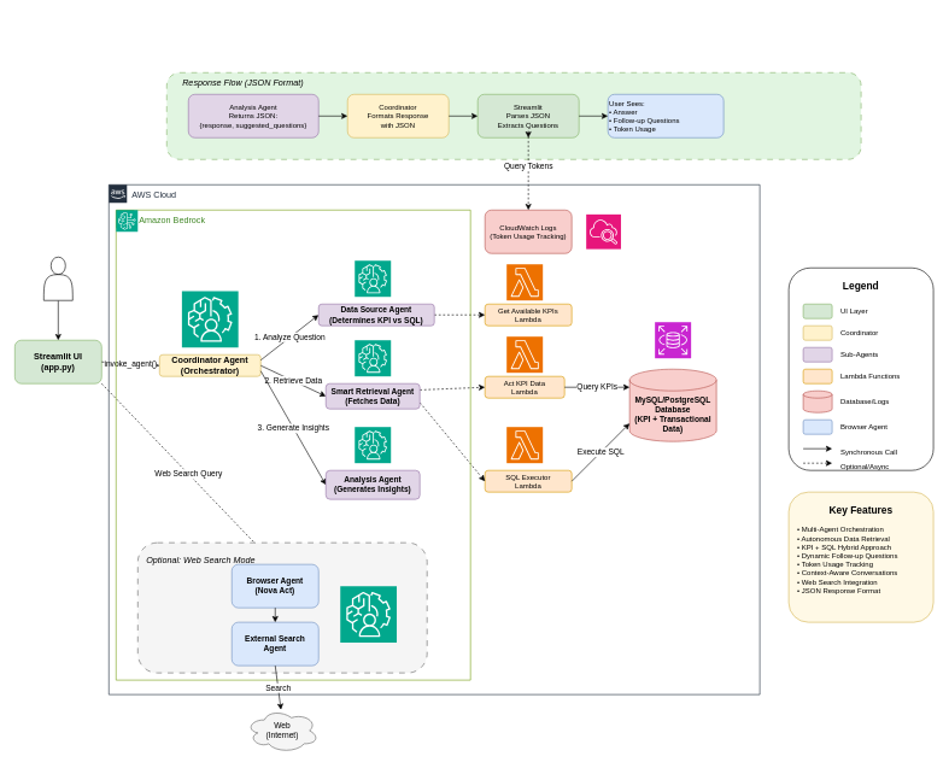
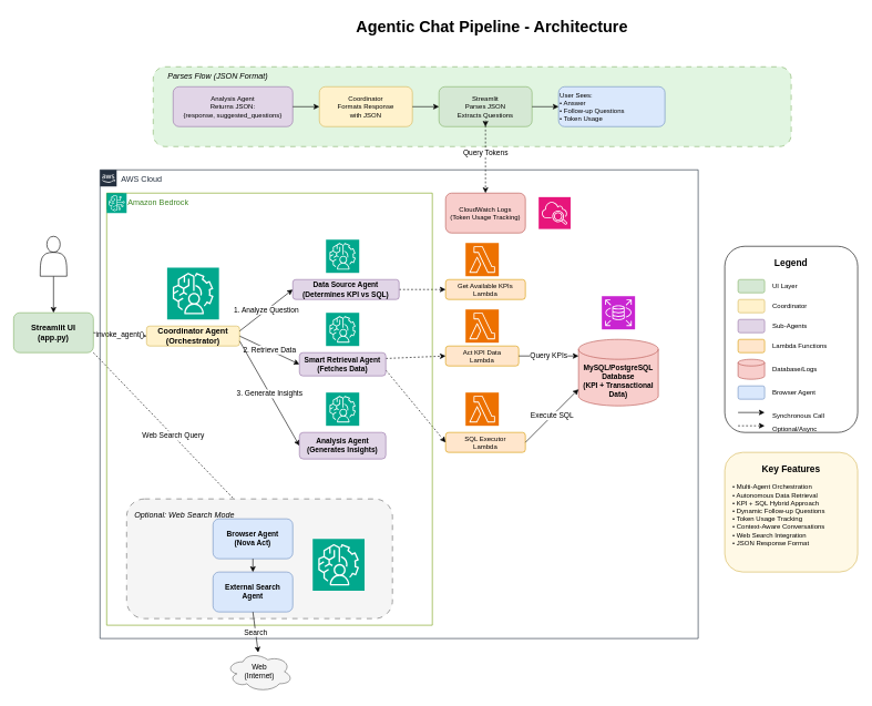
  <mxCell id="0" />
  <mxCell id="1" parent="0" />
+ <mxCell id="2" value="Agentic Chat Pipeline - Architecture" style="text;html=1;strokeColor=none;fillColor=none;align=center;verticalAlign=middle;whiteSpace=wrap;rounded=0;fontSize=24;fontStyle=1" parent="1" vertex="1"><mxGeometry x="440" y="20" width="600" height="40" as="geometry" /></mxCell>
  <mxCell id="3" value="Streamlit UI&#10;(app.py)" style="rounded=1;whiteSpace=wrap;html=1;fillColor=#d5e8d4;strokeColor=#82b366;fontSize=12;fontStyle=1" parent="1" vertex="1"><mxGeometry x="20" y="470" width="120" height="60" as="geometry" /></mxCell>
  <mxCell id="4" value="Coordinator Agent&#10;(Orchestrator)" style="rounded=1;whiteSpace=wrap;html=1;fillColor=#fff2cc;strokeColor=#d6b656;fontSize=12;fontStyle=1" parent="1" vertex="1"><mxGeometry x="220" y="490" width="140" height="30" as="geometry" /></mxCell>
  <mxCell id="5" value="invoke_agent()" style="endArrow=classic;html=1;rounded=0;exitX=1;exitY=0.5;exitDx=0;exitDy=0;entryX=0;entryY=0.5;entryDx=0;entryDy=0;" parent="1" source="3" target="4" edge="1"><mxGeometry relative="1" as="geometry" /></mxCell>
  <mxCell id="6" value="1. Analyze Question" style="endArrow=classic;html=1;rounded=0;exitX=1;exitY=0.25;exitDx=0;exitDy=0;entryX=0;entryY=0.5;entryDx=0;entryDy=0;" parent="1" source="4" target="61" edge="1"><mxGeometry relative="1" as="geometry" /></mxCell>
  <mxCell id="7" value="2. Retrieve Data" style="endArrow=classic;html=1;rounded=0;exitX=1;exitY=0.5;exitDx=0;exitDy=0;entryX=0;entryY=0.5;entryDx=0;entryDy=0;" parent="1" source="4" target="63" edge="1"><mxGeometry relative="1" as="geometry" /></mxCell>
  <mxCell id="8" value="3. Generate Insights" style="endArrow=classic;html=1;rounded=0;exitX=1;exitY=0.75;exitDx=0;exitDy=0;entryX=0;entryY=0.5;entryDx=0;entryDy=0;" parent="1" source="4" target="65" edge="1"><mxGeometry relative="1" as="geometry" /></mxCell>
  <mxCell id="9" value="Get Available KPIs&#10;Lambda" style="rounded=1;whiteSpace=wrap;html=1;fillColor=#ffe6cc;strokeColor=#d79b00;fontSize=10" parent="1" vertex="1"><mxGeometry x="670" y="420" width="120" height="30" as="geometry" /></mxCell>
  <mxCell id="10" value="Act KPI Data&#10;Lambda" style="rounded=1;whiteSpace=wrap;html=1;fillColor=#ffe6cc;strokeColor=#d79b00;fontSize=10" parent="1" vertex="1"><mxGeometry x="670" y="520" width="110" height="30" as="geometry" /></mxCell>
  <mxCell id="11" value="SQL Executor&#10;Lambda" style="rounded=1;whiteSpace=wrap;html=1;fillColor=#ffe6cc;strokeColor=#d79b00;fontSize=10" parent="1" vertex="1"><mxGeometry x="670" y="650" width="120" height="30" as="geometry" /></mxCell>
  <mxCell id="12" value="" style="endArrow=classic;html=1;rounded=0;exitX=1;exitY=0.5;exitDx=0;exitDy=0;entryX=0;entryY=0.5;entryDx=0;entryDy=0;dashed=1;" parent="1" source="61" target="9" edge="1"><mxGeometry relative="1" as="geometry" /></mxCell>
  <mxCell id="13" value="" style="endArrow=classic;html=1;rounded=0;exitX=1;exitY=0.25;exitDx=0;exitDy=0;entryX=0;entryY=0.5;entryDx=0;entryDy=0;dashed=1;" parent="1" source="63" target="10" edge="1"><mxGeometry relative="1" as="geometry" /></mxCell>
  <mxCell id="14" value="" style="endArrow=classic;html=1;rounded=0;exitX=1;exitY=0.75;exitDx=0;exitDy=0;entryX=0;entryY=0.5;entryDx=0;entryDy=0;dashed=1;" parent="1" source="63" target="11" edge="1"><mxGeometry relative="1" as="geometry" /></mxCell>
  <mxCell id="15" value="MySQL/PostgreSQL&#10;Database&#10;(KPI + Transactional Data)" style="shape=cylinder3;whiteSpace=wrap;html=1;boundedLbl=1;backgroundOutline=1;size=15;fillColor=#f8cecc;strokeColor=#b85450;fontSize=11;fontStyle=1" parent="1" vertex="1"><mxGeometry x="870" y="510" width="120" height="100" as="geometry" /></mxCell>
  <mxCell id="16" value="Query KPIs" style="endArrow=classic;html=1;rounded=0;exitX=1;exitY=0.5;exitDx=0;exitDy=0;entryX=0;entryY=0.25;entryDx=0;entryDy=0;entryPerimeter=0;" parent="1" source="10" target="15" edge="1"><mxGeometry relative="1" as="geometry" /></mxCell>
  <mxCell id="17" value="Execute SQL" style="endArrow=classic;html=1;rounded=0;exitX=1;exitY=0.5;exitDx=0;exitDy=0;entryX=0;entryY=0.75;entryDx=0;entryDy=0;entryPerimeter=0;" parent="1" source="11" target="15" edge="1"><mxGeometry relative="1" as="geometry" /></mxCell>
  <mxCell id="18" value="Web Search Query" style="endArrow=classic;html=1;rounded=0;exitX=1;exitY=1;exitDx=0;exitDy=0;entryX=0.5;entryY=0;entryDx=0;entryDy=0;dashed=1;" parent="1" source="3" target="57" edge="1"><mxGeometry relative="1" as="geometry" /></mxCell>
  <mxCell id="19" value="" style="rounded=1;whiteSpace=wrap;html=1;fillColor=#e1f5e1;strokeColor=#82b366;dashed=1;dashPattern=8 8;" parent="1" vertex="1"><mxGeometry x="230" y="100" width="960" height="120" as="geometry" /></mxCell>
- <mxCell id="20" value="Response Flow (JSON Format)" style="text;html=1;strokeColor=none;fillColor=none;align=left;verticalAlign=top;whiteSpace=wrap;rounded=0;fontSize=12;fontStyle=2" parent="1" vertex="1"><mxGeometry x="250" y="100" width="200" height="20" as="geometry" /></mxCell>
+ <mxCell id="20" value="Parses Flow (JSON Format)" style="text;html=1;strokeColor=none;fillColor=none;align=left;verticalAlign=top;whiteSpace=wrap;rounded=0;fontSize=12;fontStyle=2" parent="1" vertex="1"><mxGeometry x="250" y="100" width="200" height="20" as="geometry" /></mxCell>
  <mxCell id="21" value="Analysis Agent&#10;Returns JSON:&#10;{response, suggested_questions}" style="rounded=1;whiteSpace=wrap;html=1;fillColor=#e1d5e7;strokeColor=#9673a6;fontSize=10" parent="1" vertex="1"><mxGeometry x="260" y="130" width="180" height="60" as="geometry" /></mxCell>
  <mxCell id="22" value="Coordinator&#10;Formats Response&#10;with JSON" style="rounded=1;whiteSpace=wrap;html=1;fillColor=#fff2cc;strokeColor=#d6b656;fontSize=10" parent="1" vertex="1"><mxGeometry x="480" y="130" width="140" height="60" as="geometry" /></mxCell>
  <mxCell id="23" value="Streamlit&#10;Parses JSON&#10;Extracts Questions" style="rounded=1;whiteSpace=wrap;html=1;fillColor=#d5e8d4;strokeColor=#82b366;fontSize=10" parent="1" vertex="1"><mxGeometry x="660" y="130" width="140" height="60" as="geometry" /></mxCell>
  <mxCell id="24" value="User Sees:&#10;• Answer&#10;• Follow-up Questions&#10;• Token Usage" style="rounded=1;whiteSpace=wrap;html=1;fillColor=#dae8fc;strokeColor=#6c8ebf;fontSize=10;align=left;" parent="1" vertex="1"><mxGeometry x="840" y="130" width="160" height="60" as="geometry" /></mxCell>
  <mxCell id="25" value="" style="endArrow=classic;html=1;rounded=0;exitX=1;exitY=0.5;exitDx=0;exitDy=0;entryX=0;entryY=0.5;entryDx=0;entryDy=0;" parent="1" source="21" target="22" edge="1"><mxGeometry relative="1" as="geometry" /></mxCell>
  <mxCell id="26" value="" style="endArrow=classic;html=1;rounded=0;exitX=1;exitY=0.5;exitDx=0;exitDy=0;entryX=0;entryY=0.5;entryDx=0;entryDy=0;" parent="1" source="22" target="23" edge="1"><mxGeometry relative="1" as="geometry" /></mxCell>
  <mxCell id="27" value="" style="endArrow=classic;html=1;rounded=0;exitX=1;exitY=0.5;exitDx=0;exitDy=0;entryX=0;entryY=0.5;entryDx=0;entryDy=0;" parent="1" source="23" target="24" edge="1"><mxGeometry relative="1" as="geometry" /></mxCell>
  <mxCell id="28" value="CloudWatch Logs&#10;(Token Usage Tracking)" style="rounded=1;whiteSpace=wrap;html=1;fillColor=#f8cecc;strokeColor=#b85450;fontSize=10" parent="1" vertex="1"><mxGeometry x="670" y="290" width="120" height="60" as="geometry" /></mxCell>
  <mxCell id="29" value="Query Tokens" style="endArrow=classic;startArrow=classic;html=1;rounded=0;entryX=0.5;entryY=0;entryDx=0;entryDy=0;dashed=1;" parent="1" source="23" target="28" edge="1"><mxGeometry relative="1" as="geometry"><Array as="points"><mxPoint x="730" y="180" /></Array><mxPoint x="660" y="120" as="sourcePoint" /></mxGeometry></mxCell>
  <mxCell id="30" value="" style="rounded=1;whiteSpace=wrap;html=1;fillColor=#ffffff;strokeColor=#000000;" parent="1" vertex="1"><mxGeometry x="1090" y="370" width="200" height="280" as="geometry" /></mxCell>
  <mxCell id="31" value="Legend" style="text;html=1;strokeColor=none;fillColor=none;align=center;verticalAlign=middle;whiteSpace=wrap;rounded=0;fontSize=14;fontStyle=1" parent="1" vertex="1"><mxGeometry x="1090" y="380" width="200" height="30" as="geometry" /></mxCell>
  <mxCell id="32" value="" style="rounded=1;whiteSpace=wrap;html=1;fillColor=#d5e8d4;strokeColor=#82b366;" parent="1" vertex="1"><mxGeometry x="1110" y="420" width="40" height="20" as="geometry" /></mxCell>
  <mxCell id="33" value="UI Layer" style="text;html=1;strokeColor=none;fillColor=none;align=left;verticalAlign=middle;whiteSpace=wrap;rounded=0;fontSize=10" parent="1" vertex="1"><mxGeometry x="1160" y="415" width="100" height="30" as="geometry" /></mxCell>
  <mxCell id="34" value="" style="rounded=1;whiteSpace=wrap;html=1;fillColor=#fff2cc;strokeColor=#d6b656;" parent="1" vertex="1"><mxGeometry x="1110" y="450" width="40" height="20" as="geometry" /></mxCell>
  <mxCell id="35" value="Coordinator" style="text;html=1;strokeColor=none;fillColor=none;align=left;verticalAlign=middle;whiteSpace=wrap;rounded=0;fontSize=10" parent="1" vertex="1"><mxGeometry x="1160" y="445" width="100" height="30" as="geometry" /></mxCell>
  <mxCell id="36" value="" style="rounded=1;whiteSpace=wrap;html=1;fillColor=#e1d5e7;strokeColor=#9673a6;" parent="1" vertex="1"><mxGeometry x="1110" y="480" width="40" height="20" as="geometry" /></mxCell>
  <mxCell id="37" value="Sub-Agents" style="text;html=1;strokeColor=none;fillColor=none;align=left;verticalAlign=middle;whiteSpace=wrap;rounded=0;fontSize=10" parent="1" vertex="1"><mxGeometry x="1160" y="475" width="100" height="30" as="geometry" /></mxCell>
  <mxCell id="38" value="" style="rounded=1;whiteSpace=wrap;html=1;fillColor=#ffe6cc;strokeColor=#d79b00;" parent="1" vertex="1"><mxGeometry x="1110" y="510" width="40" height="20" as="geometry" /></mxCell>
  <mxCell id="39" value="Lambda Functions" style="text;html=1;strokeColor=none;fillColor=none;align=left;verticalAlign=middle;whiteSpace=wrap;rounded=0;fontSize=10" parent="1" vertex="1"><mxGeometry x="1160" y="505" width="120" height="30" as="geometry" /></mxCell>
  <mxCell id="40" value="" style="shape=cylinder3;whiteSpace=wrap;html=1;boundedLbl=1;backgroundOutline=1;size=5;fillColor=#f8cecc;strokeColor=#b85450;" parent="1" vertex="1"><mxGeometry x="1110" y="540" width="40" height="30" as="geometry" /></mxCell>
  <mxCell id="41" value="Database/Logs" style="text;html=1;strokeColor=none;fillColor=none;align=left;verticalAlign=middle;whiteSpace=wrap;rounded=0;fontSize=10" parent="1" vertex="1"><mxGeometry x="1160" y="540" width="100" height="30" as="geometry" /></mxCell>
  <mxCell id="42" value="" style="rounded=1;whiteSpace=wrap;html=1;fillColor=#dae8fc;strokeColor=#6c8ebf;" parent="1" vertex="1"><mxGeometry x="1110" y="580" width="40" height="20" as="geometry" /></mxCell>
  <mxCell id="43" value="Browser Agent" style="text;html=1;strokeColor=none;fillColor=none;align=left;verticalAlign=middle;whiteSpace=wrap;rounded=0;fontSize=10" parent="1" vertex="1"><mxGeometry x="1160" y="575" width="100" height="30" as="geometry" /></mxCell>
  <mxCell id="44" value="" style="endArrow=classic;html=1;rounded=0;" parent="1" edge="1"><mxGeometry width="50" height="50" relative="1" as="geometry"><mxPoint x="1110" y="620" as="sourcePoint" /><mxPoint x="1150" y="620" as="targetPoint" /></mxGeometry></mxCell>
  <mxCell id="45" value="Synchronous Call" style="text;html=1;strokeColor=none;fillColor=none;align=left;verticalAlign=middle;whiteSpace=wrap;rounded=0;fontSize=10" parent="1" vertex="1"><mxGeometry x="1160" y="610" width="120" height="30" as="geometry" /></mxCell>
  <mxCell id="46" value="" style="endArrow=classic;html=1;rounded=0;dashed=1;" parent="1" edge="1"><mxGeometry width="50" height="50" relative="1" as="geometry"><mxPoint x="1110" y="640" as="sourcePoint" /><mxPoint x="1150" y="640" as="targetPoint" /></mxGeometry></mxCell>
  <mxCell id="47" value="Optional/Async" style="text;html=1;strokeColor=none;fillColor=none;align=left;verticalAlign=middle;whiteSpace=wrap;rounded=0;fontSize=10" parent="1" vertex="1"><mxGeometry x="1160" y="630" width="100" height="30" as="geometry" /></mxCell>
  <mxCell id="48" value="" style="rounded=1;whiteSpace=wrap;html=1;fillColor=#fff9e6;strokeColor=#d6b656;" parent="1" vertex="1"><mxGeometry x="1090" y="680" width="200" height="180" as="geometry" /></mxCell>
  <mxCell id="49" value="Key Features" style="text;html=1;strokeColor=none;fillColor=none;align=center;verticalAlign=middle;whiteSpace=wrap;rounded=0;fontSize=14;fontStyle=1" parent="1" vertex="1"><mxGeometry x="1090" y="690" width="200" height="30" as="geometry" /></mxCell>
  <mxCell id="50" value="• Multi-Agent Orchestration&#10;• Autonomous Data Retrieval&#10;• KPI + SQL Hybrid Approach&#10;• Dynamic Follow-up Questions&#10;• Token Usage Tracking&#10;• Context-Aware Conversations&#10;• Web Search Integration&#10;• JSON Response Format" style="text;html=1;strokeColor=none;fillColor=none;align=left;verticalAlign=top;whiteSpace=wrap;rounded=0;fontSize=10" parent="1" vertex="1"><mxGeometry x="1100" y="720" width="180" height="130" as="geometry" /></mxCell>
  <mxCell id="51" value="" style="edgeStyle=orthogonalEdgeStyle;rounded=0;orthogonalLoop=1;jettySize=auto;html=1;" edge="1" parent="1" source="52" target="3"><mxGeometry relative="1" as="geometry" /></mxCell>
  <mxCell id="52" value="" style="shape=actor;whiteSpace=wrap;html=1;" vertex="1" parent="1"><mxGeometry x="60" y="355" width="40" height="60" as="geometry" /></mxCell>
  <mxCell id="53" value="" style="sketch=0;points=[[0,0,0],[0.25,0,0],[0.5,0,0],[0.75,0,0],[1,0,0],[0,1,0],[0.25,1,0],[0.5,1,0],[0.75,1,0],[1,1,0],[0,0.25,0],[0,0.5,0],[0,0.75,0],[1,0.25,0],[1,0.5,0],[1,0.75,0]];outlineConnect=0;fontColor=#232F3E;fillColor=#01A88D;strokeColor=#ffffff;dashed=0;verticalLabelPosition=bottom;verticalAlign=top;align=center;html=1;fontSize=12;fontStyle=0;aspect=fixed;shape=mxgraph.aws4.resourceIcon;resIcon=mxgraph.aws4.augmented_ai;" vertex="1" parent="1"><mxGeometry x="251" y="402" width="78" height="78" as="geometry" /></mxCell>
  <mxCell id="54" value="Amazon Bedrock" style="points=[[0,0],[0.25,0],[0.5,0],[0.75,0],[1,0],[1,0.25],[1,0.5],[1,0.75],[1,1],[0.75,1],[0.5,1],[0.25,1],[0,1],[0,0.75],[0,0.5],[0,0.25]];outlineConnect=0;gradientColor=none;html=1;whiteSpace=wrap;fontSize=12;fontStyle=0;container=1;pointerEvents=0;collapsible=0;recursiveResize=0;shape=mxgraph.aws4.group;grIcon=mxgraph.aws4.group_iot_greengrass_deployment;strokeColor=#7AA116;fillColor=none;verticalAlign=top;align=left;spacingLeft=30;fontColor=#3F8624;dashed=0;" vertex="1" parent="1"><mxGeometry x="160" y="290" width="490" height="650" as="geometry" /></mxCell>
  <mxCell id="55" value="" style="rounded=1;whiteSpace=wrap;html=1;fillColor=#f5f5f5;strokeColor=#666666;dashed=1;dashPattern=8 8;" parent="54" vertex="1"><mxGeometry x="30" y="460" width="400" height="180" as="geometry" /></mxCell>
  <mxCell id="56" value="Optional: Web Search Mode" style="text;html=1;strokeColor=none;fillColor=none;align=left;verticalAlign=top;whiteSpace=wrap;rounded=0;fontSize=12;fontStyle=2" parent="54" vertex="1"><mxGeometry x="40" y="470" width="180" height="20" as="geometry" /></mxCell>
  <mxCell id="57" value="Browser Agent&#10;(Nova Act)" style="rounded=1;whiteSpace=wrap;html=1;fillColor=#dae8fc;strokeColor=#6c8ebf;fontSize=11;fontStyle=1" parent="54" vertex="1"><mxGeometry x="160" y="490" width="120" height="60" as="geometry" /></mxCell>
  <mxCell id="58" value="External Search&#10;Agent" style="rounded=1;whiteSpace=wrap;html=1;fillColor=#dae8fc;strokeColor=#6c8ebf;fontSize=11;fontStyle=1" parent="54" vertex="1"><mxGeometry x="160" y="570" width="120" height="60" as="geometry" /></mxCell>
  <mxCell id="59" value="" style="endArrow=classic;html=1;rounded=0;exitX=0.5;exitY=1;exitDx=0;exitDy=0;entryX=0.5;entryY=0;entryDx=0;entryDy=0;" parent="54" source="57" target="58" edge="1"><mxGeometry relative="1" as="geometry" /></mxCell>
  <mxCell id="60" value="" style="sketch=0;points=[[0,0,0],[0.25,0,0],[0.5,0,0],[0.75,0,0],[1,0,0],[0,1,0],[0.25,1,0],[0.5,1,0],[0.75,1,0],[1,1,0],[0,0.25,0],[0,0.5,0],[0,0.75,0],[1,0.25,0],[1,0.5,0],[1,0.75,0]];outlineConnect=0;fontColor=#232F3E;fillColor=#01A88D;strokeColor=#ffffff;dashed=0;verticalLabelPosition=bottom;verticalAlign=top;align=center;html=1;fontSize=12;fontStyle=0;aspect=fixed;shape=mxgraph.aws4.resourceIcon;resIcon=mxgraph.aws4.augmented_ai;" vertex="1" parent="54"><mxGeometry x="330" y="70" width="50" height="50" as="geometry" /></mxCell>
  <mxCell id="61" value="Data Source Agent&#10;(Determines KPI vs SQL)" style="rounded=1;whiteSpace=wrap;html=1;fillColor=#e1d5e7;strokeColor=#9673a6;fontSize=11;fontStyle=1" parent="54" vertex="1"><mxGeometry x="280" y="130" width="160" height="30" as="geometry" /></mxCell>
  <mxCell id="62" value="" style="sketch=0;points=[[0,0,0],[0.25,0,0],[0.5,0,0],[0.75,0,0],[1,0,0],[0,1,0],[0.25,1,0],[0.5,1,0],[0.75,1,0],[1,1,0],[0,0.25,0],[0,0.5,0],[0,0.75,0],[1,0.25,0],[1,0.5,0],[1,0.75,0]];outlineConnect=0;fontColor=#232F3E;fillColor=#01A88D;strokeColor=#ffffff;dashed=0;verticalLabelPosition=bottom;verticalAlign=top;align=center;html=1;fontSize=12;fontStyle=0;aspect=fixed;shape=mxgraph.aws4.resourceIcon;resIcon=mxgraph.aws4.augmented_ai;" vertex="1" parent="54"><mxGeometry x="330" y="180" width="50" height="50" as="geometry" /></mxCell>
  <mxCell id="63" value="Smart Retrieval Agent&#10;(Fetches Data)" style="rounded=1;whiteSpace=wrap;html=1;fillColor=#e1d5e7;strokeColor=#9673a6;fontSize=11;fontStyle=1" parent="54" vertex="1"><mxGeometry x="290" y="240" width="130" height="35" as="geometry" /></mxCell>
  <mxCell id="64" value="" style="sketch=0;points=[[0,0,0],[0.25,0,0],[0.5,0,0],[0.75,0,0],[1,0,0],[0,1,0],[0.25,1,0],[0.5,1,0],[0.75,1,0],[1,1,0],[0,0.25,0],[0,0.5,0],[0,0.75,0],[1,0.25,0],[1,0.5,0],[1,0.75,0]];outlineConnect=0;fontColor=#232F3E;fillColor=#01A88D;strokeColor=#ffffff;dashed=0;verticalLabelPosition=bottom;verticalAlign=top;align=center;html=1;fontSize=12;fontStyle=0;aspect=fixed;shape=mxgraph.aws4.resourceIcon;resIcon=mxgraph.aws4.augmented_ai;" vertex="1" parent="54"><mxGeometry x="330" y="300" width="50" height="50" as="geometry" /></mxCell>
  <mxCell id="65" value="Analysis Agent&#10;(Generates Insights)" style="rounded=1;whiteSpace=wrap;html=1;fillColor=#e1d5e7;strokeColor=#9673a6;fontSize=11;fontStyle=1" parent="54" vertex="1"><mxGeometry x="290" y="360" width="130" height="40" as="geometry" /></mxCell>
  <mxCell id="66" value="" style="sketch=0;points=[[0,0,0],[0.25,0,0],[0.5,0,0],[0.75,0,0],[1,0,0],[0,1,0],[0.25,1,0],[0.5,1,0],[0.75,1,0],[1,1,0],[0,0.25,0],[0,0.5,0],[0,0.75,0],[1,0.25,0],[1,0.5,0],[1,0.75,0]];outlineConnect=0;fontColor=#232F3E;fillColor=#01A88D;strokeColor=#ffffff;dashed=0;verticalLabelPosition=bottom;verticalAlign=top;align=center;html=1;fontSize=12;fontStyle=0;aspect=fixed;shape=mxgraph.aws4.resourceIcon;resIcon=mxgraph.aws4.augmented_ai;" vertex="1" parent="54"><mxGeometry x="310" y="520" width="78" height="78" as="geometry" /></mxCell>
  <mxCell id="67" value="" style="sketch=0;points=[[0,0,0],[0.25,0,0],[0.5,0,0],[0.75,0,0],[1,0,0],[0,1,0],[0.25,1,0],[0.5,1,0],[0.75,1,0],[1,1,0],[0,0.25,0],[0,0.5,0],[0,0.75,0],[1,0.25,0],[1,0.5,0],[1,0.75,0]];outlineConnect=0;fontColor=#232F3E;fillColor=#01A88D;strokeColor=#ffffff;dashed=0;verticalLabelPosition=bottom;verticalAlign=top;align=center;html=1;fontSize=12;fontStyle=0;aspect=fixed;shape=mxgraph.aws4.resourceIcon;resIcon=mxgraph.aws4.bedrock;" vertex="1" parent="54"><mxGeometry width="30" height="30" as="geometry" /></mxCell>
  <mxCell id="68" value="Web&#10;(Internet)" style="ellipse;shape=cloud;whiteSpace=wrap;html=1;fillColor=#f5f5f5;strokeColor=#666666;fontSize=11" parent="1" vertex="1"><mxGeometry x="340" y="980" width="100" height="60" as="geometry" /></mxCell>
  <mxCell id="69" value="Search" style="endArrow=classic;html=1;rounded=0;exitX=0.5;exitY=1;exitDx=0;exitDy=0;entryX=0.48;entryY=0.017;entryDx=0;entryDy=0;entryPerimeter=0;" parent="1" source="58" target="68" edge="1"><mxGeometry x="0.001" relative="1" as="geometry"><mxPoint as="offset" /></mxGeometry></mxCell>
  <mxCell id="70" value="" style="sketch=0;points=[[0,0,0],[0.25,0,0],[0.5,0,0],[0.75,0,0],[1,0,0],[0,1,0],[0.25,1,0],[0.5,1,0],[0.75,1,0],[1,1,0],[0,0.25,0],[0,0.5,0],[0,0.75,0],[1,0.25,0],[1,0.5,0],[1,0.75,0]];outlineConnect=0;fontColor=#232F3E;fillColor=#ED7100;strokeColor=#ffffff;dashed=0;verticalLabelPosition=bottom;verticalAlign=top;align=center;html=1;fontSize=12;fontStyle=0;aspect=fixed;shape=mxgraph.aws4.resourceIcon;resIcon=mxgraph.aws4.lambda;" vertex="1" parent="1"><mxGeometry x="700" y="365" width="50" height="50" as="geometry" /></mxCell>
  <mxCell id="71" value="" style="sketch=0;points=[[0,0,0],[0.25,0,0],[0.5,0,0],[0.75,0,0],[1,0,0],[0,1,0],[0.25,1,0],[0.5,1,0],[0.75,1,0],[1,1,0],[0,0.25,0],[0,0.5,0],[0,0.75,0],[1,0.25,0],[1,0.5,0],[1,0.75,0]];outlineConnect=0;fontColor=#232F3E;fillColor=#ED7100;strokeColor=#ffffff;dashed=0;verticalLabelPosition=bottom;verticalAlign=top;align=center;html=1;fontSize=12;fontStyle=0;aspect=fixed;shape=mxgraph.aws4.resourceIcon;resIcon=mxgraph.aws4.lambda;" vertex="1" parent="1"><mxGeometry x="700" y="465" width="50" height="50" as="geometry" /></mxCell>
  <mxCell id="72" value="" style="sketch=0;points=[[0,0,0],[0.25,0,0],[0.5,0,0],[0.75,0,0],[1,0,0],[0,1,0],[0.25,1,0],[0.5,1,0],[0.75,1,0],[1,1,0],[0,0.25,0],[0,0.5,0],[0,0.75,0],[1,0.25,0],[1,0.5,0],[1,0.75,0]];outlineConnect=0;fontColor=#232F3E;fillColor=#ED7100;strokeColor=#ffffff;dashed=0;verticalLabelPosition=bottom;verticalAlign=top;align=center;html=1;fontSize=12;fontStyle=0;aspect=fixed;shape=mxgraph.aws4.resourceIcon;resIcon=mxgraph.aws4.lambda;" vertex="1" parent="1"><mxGeometry x="700" y="590" width="50" height="50" as="geometry" /></mxCell>
  <mxCell id="73" value="" style="sketch=0;points=[[0,0,0],[0.25,0,0],[0.5,0,0],[0.75,0,0],[1,0,0],[0,1,0],[0.25,1,0],[0.5,1,0],[0.75,1,0],[1,1,0],[0,0.25,0],[0,0.5,0],[0,0.75,0],[1,0.25,0],[1,0.5,0],[1,0.75,0]];outlineConnect=0;fontColor=#232F3E;fillColor=#C925D1;strokeColor=#ffffff;dashed=0;verticalLabelPosition=bottom;verticalAlign=top;align=center;html=1;fontSize=12;fontStyle=0;aspect=fixed;shape=mxgraph.aws4.resourceIcon;resIcon=mxgraph.aws4.rds;" vertex="1" parent="1"><mxGeometry x="905" y="445" width="50" height="50" as="geometry" /></mxCell>
  <mxCell id="74" value="AWS Cloud" style="points=[[0,0],[0.25,0],[0.5,0],[0.75,0],[1,0],[1,0.25],[1,0.5],[1,0.75],[1,1],[0.75,1],[0.5,1],[0.25,1],[0,1],[0,0.75],[0,0.5],[0,0.25]];outlineConnect=0;gradientColor=none;html=1;whiteSpace=wrap;fontSize=12;fontStyle=0;container=1;pointerEvents=0;collapsible=0;recursiveResize=0;shape=mxgraph.aws4.group;grIcon=mxgraph.aws4.group_aws_cloud_alt;strokeColor=#232F3E;fillColor=none;verticalAlign=top;align=left;spacingLeft=30;fontColor=#232F3E;dashed=0;" vertex="1" parent="1"><mxGeometry x="150" y="255" width="900" height="705" as="geometry" /></mxCell>
  <mxCell id="75" value="" style="sketch=0;points=[[0,0,0],[0.25,0,0],[0.5,0,0],[0.75,0,0],[1,0,0],[0,1,0],[0.25,1,0],[0.5,1,0],[0.75,1,0],[1,1,0],[0,0.25,0],[0,0.5,0],[0,0.75,0],[1,0.25,0],[1,0.5,0],[1,0.75,0]];points=[[0,0,0],[0.25,0,0],[0.5,0,0],[0.75,0,0],[1,0,0],[0,1,0],[0.25,1,0],[0.5,1,0],[0.75,1,0],[1,1,0],[0,0.25,0],[0,0.5,0],[0,0.75,0],[1,0.25,0],[1,0.5,0],[1,0.75,0]];outlineConnect=0;fontColor=#232F3E;fillColor=#E7157B;strokeColor=#ffffff;dashed=0;verticalLabelPosition=bottom;verticalAlign=top;align=center;html=1;fontSize=12;fontStyle=0;aspect=fixed;shape=mxgraph.aws4.resourceIcon;resIcon=mxgraph.aws4.cloudwatch_2;" vertex="1" parent="74"><mxGeometry x="660" y="41" width="48" height="48" as="geometry" /></mxCell>
